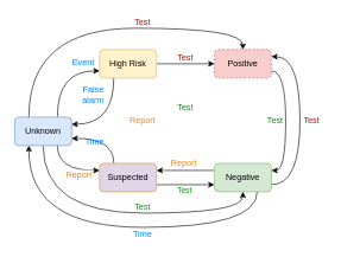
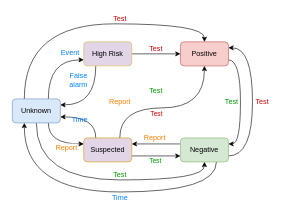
  <mxCell id="0" />
  <mxCell id="1" parent="0" />
  <mxCell id="2" style="edgeStyle=orthogonalEdgeStyle;curved=1;orthogonalLoop=1;jettySize=auto;html=1;exitX=1;exitY=0.75;exitDx=0;exitDy=0;entryX=1;entryY=0.25;entryDx=0;entryDy=0;startArrow=none;startFill=0;fontColor=#007FFF;" edge="1" parent="1" source="3" target="7"><mxGeometry relative="1" as="geometry"><Array as="points"><mxPoint x="400" y="99" /><mxPoint x="400" y="239" /></Array></mxGeometry></mxCell>
- <mxCell id="3" value="Positive" style="rounded=1;whiteSpace=wrap;html=1;fillColor=#f8cecc;strokeColor=#b85450;dashed=1;" vertex="1" parent="1"><mxGeometry x="300" y="69" width="80" height="40" as="geometry" /></mxCell>
+ <mxCell id="3" value="Positive" style="rounded=1;whiteSpace=wrap;html=1;fillColor=#f8cecc;strokeColor=#b85450;" vertex="1" parent="1"><mxGeometry x="300" y="69" width="80" height="40" as="geometry" /></mxCell>
  <mxCell id="4" style="edgeStyle=orthogonalEdgeStyle;curved=1;orthogonalLoop=1;jettySize=auto;html=1;exitX=0;exitY=0.25;exitDx=0;exitDy=0;entryX=1;entryY=0.25;entryDx=0;entryDy=0;" edge="1" parent="1" source="7" target="13"><mxGeometry relative="1" as="geometry" /></mxCell>
  <mxCell id="5" style="edgeStyle=orthogonalEdgeStyle;curved=1;orthogonalLoop=1;jettySize=auto;html=1;exitX=0.75;exitY=1;exitDx=0;exitDy=0;entryX=0.25;entryY=1;entryDx=0;entryDy=0;" edge="1" parent="1" source="7" target="21"><mxGeometry relative="1" as="geometry"><Array as="points"><mxPoint x="360" y="319" /><mxPoint x="40" y="319" /></Array></mxGeometry></mxCell>
  <mxCell id="6" style="edgeStyle=orthogonalEdgeStyle;curved=1;orthogonalLoop=1;jettySize=auto;html=1;exitX=1;exitY=0.75;exitDx=0;exitDy=0;entryX=1;entryY=0.25;entryDx=0;entryDy=0;startArrow=none;startFill=0;fontColor=#007FFF;" edge="1" parent="1" source="7" target="3"><mxGeometry relative="1" as="geometry"><Array as="points"><mxPoint x="420" y="259" /><mxPoint x="420" y="79" /></Array></mxGeometry></mxCell>
  <mxCell id="7" value="Negative" style="rounded=1;whiteSpace=wrap;html=1;fillColor=#d5e8d4;strokeColor=#82b366;" vertex="1" parent="1"><mxGeometry x="300" y="229" width="80" height="40" as="geometry" /></mxCell>
  <mxCell id="8" style="edgeStyle=orthogonalEdgeStyle;curved=1;orthogonalLoop=1;jettySize=auto;html=1;exitX=1;exitY=0.75;exitDx=0;exitDy=0;entryX=0;entryY=0.75;entryDx=0;entryDy=0;" edge="1" parent="1" source="13" target="7"><mxGeometry relative="1" as="geometry" /></mxCell>
  <mxCell id="9" value="Test" style="edgeLabel;html=1;align=center;verticalAlign=middle;resizable=0;points=[];fontColor=#009900;" vertex="1" connectable="0" parent="8"><mxGeometry x="-0.469" y="-11" relative="1" as="geometry"><mxPoint x="16" y="-3" as="offset" /></mxGeometry></mxCell>
+ <mxCell id="10" style="edgeStyle=orthogonalEdgeStyle;curved=1;orthogonalLoop=1;jettySize=auto;html=1;exitX=0.75;exitY=0;exitDx=0;exitDy=0;entryX=0.5;entryY=1;entryDx=0;entryDy=0;" edge="1" parent="1" source="13" target="3"><mxGeometry relative="1" as="geometry"><Array as="points"><mxPoint x="199" y="179" /><mxPoint x="340" y="179" /></Array></mxGeometry></mxCell>
+ <mxCell id="11" value="Test" style="edgeLabel;html=1;align=center;verticalAlign=middle;resizable=0;points=[];fontColor=#CC0000;" vertex="1" connectable="0" parent="10"><mxGeometry x="0.031" y="-11" relative="1" as="geometry"><mxPoint x="-25" y="-2" as="offset" /></mxGeometry></mxCell>
  <mxCell id="12" style="edgeStyle=orthogonalEdgeStyle;curved=1;orthogonalLoop=1;jettySize=auto;html=1;exitX=0.25;exitY=0;exitDx=0;exitDy=0;entryX=1;entryY=0.75;entryDx=0;entryDy=0;startArrow=none;startFill=0;fontColor=#FF8000;" edge="1" parent="1" source="13" target="21"><mxGeometry relative="1" as="geometry" /></mxCell>
  <mxCell id="13" value="Suspected" style="rounded=1;whiteSpace=wrap;html=1;fillColor=#e1d5e7;strokeColor=#d79b00;" vertex="1" parent="1"><mxGeometry x="139" y="229" width="80" height="40" as="geometry" /></mxCell>
  <mxCell id="14" style="edgeStyle=orthogonalEdgeStyle;curved=1;orthogonalLoop=1;jettySize=auto;html=1;exitX=1;exitY=0.5;exitDx=0;exitDy=0;entryX=0;entryY=0.5;entryDx=0;entryDy=0;" edge="1" parent="1" source="16" target="3"><mxGeometry relative="1" as="geometry" /></mxCell>
  <mxCell id="15" style="edgeStyle=orthogonalEdgeStyle;curved=1;orthogonalLoop=1;jettySize=auto;html=1;exitX=0.25;exitY=1;exitDx=0;exitDy=0;entryX=1;entryY=0.25;entryDx=0;entryDy=0;startArrow=none;startFill=0;fontColor=#FF8000;" edge="1" parent="1" source="16" target="21"><mxGeometry relative="1" as="geometry" /></mxCell>
- <mxCell id="16" value="High Risk" style="rounded=1;whiteSpace=wrap;html=1;fillColor=#fff2cc;strokeColor=#d6b656;" vertex="1" parent="1"><mxGeometry x="139" y="69" width="80" height="40" as="geometry" /></mxCell>
+ <mxCell id="16" value="High Risk" style="rounded=1;whiteSpace=wrap;html=1;fillColor=#e1d5e7;strokeColor=#d6b656;" vertex="1" parent="1"><mxGeometry x="139" y="69" width="80" height="40" as="geometry" /></mxCell>
  <mxCell id="17" style="edgeStyle=orthogonalEdgeStyle;curved=1;orthogonalLoop=1;jettySize=auto;html=1;exitX=0.5;exitY=1;exitDx=0;exitDy=0;entryX=0.5;entryY=1;entryDx=0;entryDy=0;" edge="1" parent="1" source="21" target="7"><mxGeometry relative="1" as="geometry"><Array as="points"><mxPoint x="60" y="299" /><mxPoint x="340" y="299" /></Array></mxGeometry></mxCell>
  <mxCell id="18" style="edgeStyle=orthogonalEdgeStyle;curved=1;orthogonalLoop=1;jettySize=auto;html=1;exitX=0.25;exitY=0;exitDx=0;exitDy=0;entryX=0.5;entryY=0;entryDx=0;entryDy=0;" edge="1" parent="1" source="21" target="3"><mxGeometry relative="1" as="geometry"><Array as="points"><mxPoint x="40" y="39" /><mxPoint x="340" y="39" /></Array></mxGeometry></mxCell>
  <mxCell id="19" style="edgeStyle=orthogonalEdgeStyle;curved=1;orthogonalLoop=1;jettySize=auto;html=1;exitX=0.75;exitY=1;exitDx=0;exitDy=0;entryX=0;entryY=0.25;entryDx=0;entryDy=0;startArrow=none;startFill=0;fontColor=#FF8000;" edge="1" parent="1" source="21" target="13"><mxGeometry relative="1" as="geometry" /></mxCell>
  <mxCell id="20" style="edgeStyle=orthogonalEdgeStyle;curved=1;orthogonalLoop=1;jettySize=auto;html=1;exitX=0.75;exitY=0;exitDx=0;exitDy=0;entryX=0;entryY=0.75;entryDx=0;entryDy=0;startArrow=none;startFill=0;fontColor=#FF8000;" edge="1" parent="1" source="21" target="16"><mxGeometry relative="1" as="geometry" /></mxCell>
  <mxCell id="21" value="Unknown" style="rounded=1;whiteSpace=wrap;html=1;fillColor=#dae8fc;strokeColor=#6c8ebf;" vertex="1" parent="1"><mxGeometry x="20" y="164" width="80" height="40" as="geometry" /></mxCell>
  <mxCell id="22" value="False&lt;br&gt;alarm" style="text;html=1;align=center;verticalAlign=middle;resizable=0;points=[];autosize=1;rotation=0;fontColor=#007FFF;" vertex="1" parent="1"><mxGeometry x="105" y="118" width="50" height="30" as="geometry" /></mxCell>
  <mxCell id="23" value="Test" style="text;html=1;align=center;verticalAlign=middle;resizable=0;points=[];autosize=1;fontColor=#CC0000;" vertex="1" parent="1"><mxGeometry x="179" y="20" width="40" height="20" as="geometry" /></mxCell>
  <mxCell id="24" value="Test" style="text;html=1;align=center;verticalAlign=middle;resizable=0;points=[];autosize=1;fontColor=#009900;" vertex="1" parent="1"><mxGeometry x="179" y="281" width="40" height="20" as="geometry" /></mxCell>
  <mxCell id="25" value="Report" style="text;html=1;align=center;verticalAlign=middle;resizable=0;points=[];autosize=1;fontColor=#FF8000;" vertex="1" parent="1"><mxGeometry x="232" y="219" width="50" height="20" as="geometry" /></mxCell>
  <mxCell id="26" value="Test" style="text;html=1;align=center;verticalAlign=middle;resizable=0;points=[];autosize=1;fontColor=#CC0000;" vertex="1" parent="1"><mxGeometry x="239" y="70" width="40" height="20" as="geometry" /></mxCell>
  <mxCell id="27" value="Test" style="text;html=1;align=center;verticalAlign=middle;resizable=0;points=[];autosize=1;fontColor=#009900;" vertex="1" parent="1"><mxGeometry x="239" y="140" width="40" height="20" as="geometry" /></mxCell>
  <mxCell id="28" value="Time" style="text;html=1;align=center;verticalAlign=middle;resizable=0;points=[];autosize=1;fontColor=#007FFF;" vertex="1" parent="1"><mxGeometry x="179" y="319" width="40" height="20" as="geometry" /></mxCell>
  <mxCell id="29" value="Report" style="text;html=1;align=center;verticalAlign=middle;resizable=0;points=[];autosize=1;fontColor=#FF8000;labelBackgroundColor=#ffffff;" vertex="1" parent="1"><mxGeometry x="174" y="159" width="50" height="20" as="geometry" /></mxCell>
  <mxCell id="30" value="Report" style="text;html=1;align=center;verticalAlign=middle;resizable=0;points=[];autosize=1;fontColor=#FF8000;labelBackgroundColor=#ffffff;" vertex="1" parent="1"><mxGeometry x="85" y="236" width="50" height="20" as="geometry" /></mxCell>
  <mxCell id="31" value="Time" style="text;html=1;align=center;verticalAlign=middle;resizable=0;points=[];autosize=1;fontColor=#007FFF;" vertex="1" parent="1"><mxGeometry x="112" y="189" width="40" height="20" as="geometry" /></mxCell>
  <mxCell id="32" value="Event" style="text;html=1;align=center;verticalAlign=middle;resizable=0;points=[];autosize=1;fontColor=#007FFF;" vertex="1" parent="1"><mxGeometry x="91" y="78" width="50" height="20" as="geometry" /></mxCell>
  <mxCell id="33" value="Test" style="text;html=1;align=center;verticalAlign=middle;resizable=0;points=[];autosize=1;fontColor=#009900;" vertex="1" parent="1"><mxGeometry x="365" y="159" width="40" height="20" as="geometry" /></mxCell>
  <mxCell id="34" value="Test" style="text;html=1;align=center;verticalAlign=middle;resizable=0;points=[];autosize=1;fontColor=#CC0000;" vertex="1" parent="1"><mxGeometry x="416" y="159" width="40" height="20" as="geometry" /></mxCell>
